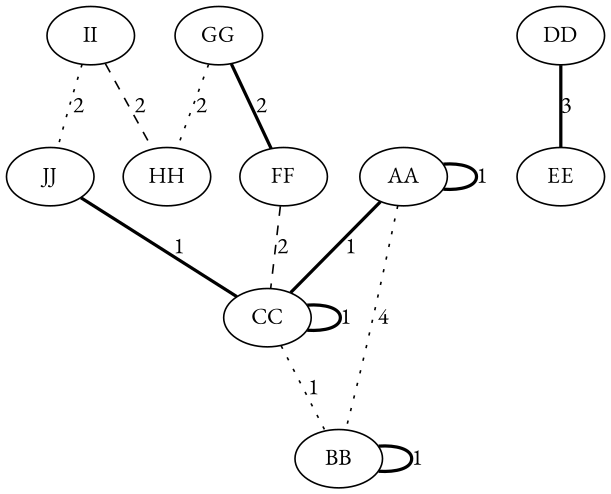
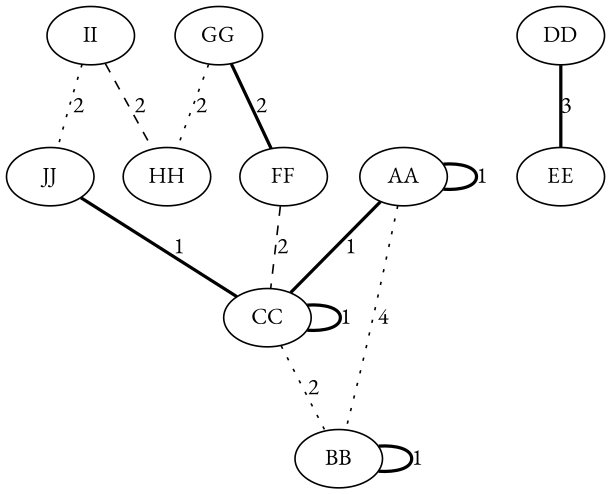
  digraph {
    fontname="EB Garamond"
    node [fontname="EB Garamond"]
    edge [dir=none fontname="EB Garamond" style=bold]
    II
    HH
    JJ
    CC
    BB
    GG
    FF
    AA
    DD
    EE
    II -> HH [label=2 style=dashed]
    II -> JJ [label=2 style=dotted]
    JJ -> CC [label=1]
    CC -> CC [label=1]
-   CC -> BB [label=1 style=dotted]
+   CC -> BB [label=2 style=dotted]
    BB -> BB [label=1]
    GG -> HH [label=2 style=dotted]
    GG -> FF [label=2]
    FF -> CC [label=2 style=dashed]
    AA -> CC [label=1]
    AA -> BB [label=4 style=dotted]
    AA -> AA [label=1]
    DD -> EE [label=3]
  }
